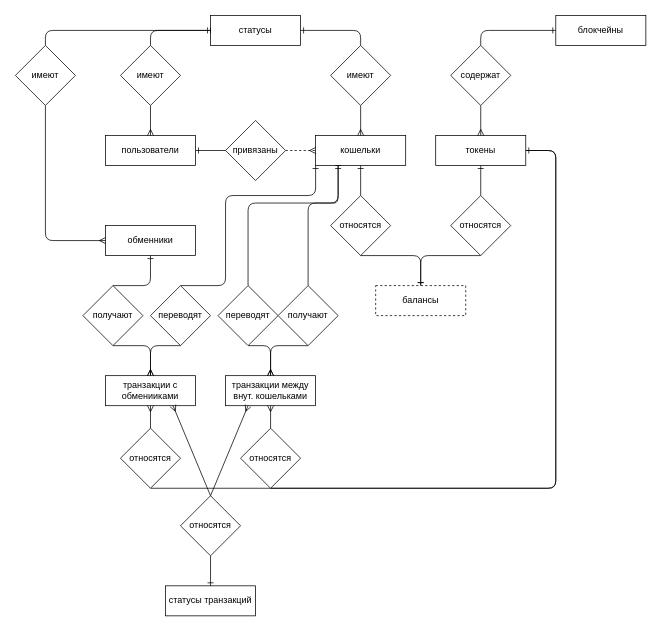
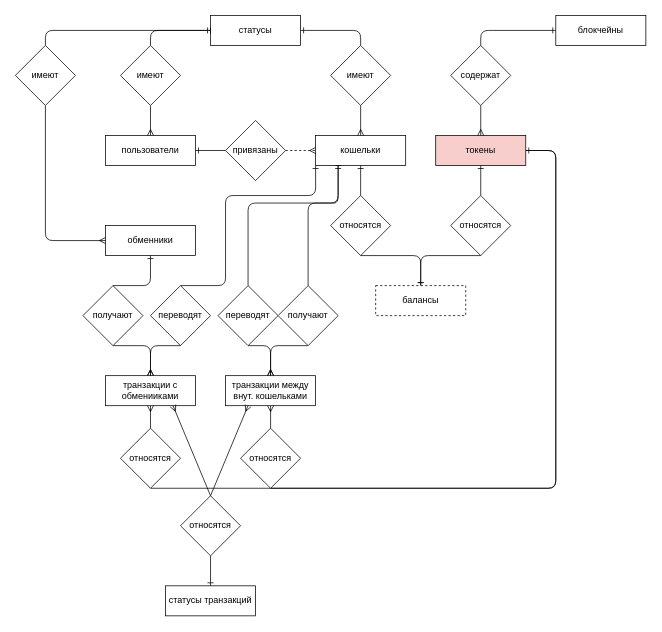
  <mxCell id="0" />
  <mxCell id="1" parent="0" />
  <mxCell id="2" value="пользователи" style="rounded=0;whiteSpace=wrap;html=1;" parent="1" vertex="1"><mxGeometry x="140" y="180" width="120" height="40" as="geometry" /></mxCell>
  <mxCell id="3" value="кошельки" style="rounded=0;whiteSpace=wrap;html=1;" parent="1" vertex="1"><mxGeometry x="420" y="180" width="120" height="40" as="geometry" /></mxCell>
  <mxCell id="4" value="блокчейны" style="rounded=0;whiteSpace=wrap;html=1;" parent="1" vertex="1"><mxGeometry x="740" y="20" width="120" height="40" as="geometry" /></mxCell>
  <mxCell id="5" value="транзакции между&lt;div&gt;внут. кошельками&lt;/div&gt;" style="rounded=0;whiteSpace=wrap;html=1;" parent="1" vertex="1"><mxGeometry x="300" y="500" width="120" height="40" as="geometry" /></mxCell>
  <mxCell id="6" value="транзакции с обменииками" style="rounded=0;whiteSpace=wrap;html=1;" parent="1" vertex="1"><mxGeometry x="140" y="500" width="120" height="40" as="geometry" /></mxCell>
  <mxCell id="7" style="edgeStyle=none;html=1;entryX=0.5;entryY=1;entryDx=0;entryDy=0;exitX=1;exitY=0.5;exitDx=0;exitDy=0;endArrow=none;endFill=0;" parent="1" source="8" target="49" edge="1"><mxGeometry relative="1" as="geometry"><Array as="points"><mxPoint x="740" y="200" /><mxPoint x="740" y="650" /></Array></mxGeometry></mxCell>
- <mxCell id="8" value="токены" style="rounded=0;whiteSpace=wrap;html=1;" parent="1" vertex="1"><mxGeometry x="580" y="180" width="120" height="40" as="geometry" /></mxCell>
+ <mxCell id="8" value="токены" style="rounded=0;whiteSpace=wrap;html=1;fillColor=#f8cecc;" parent="1" vertex="1"><mxGeometry x="580" y="180" width="120" height="40" as="geometry" /></mxCell>
  <mxCell id="9" style="edgeStyle=none;html=1;entryX=1;entryY=0.5;entryDx=0;entryDy=0;endArrow=ERone;endFill=0;" parent="1" source="11" target="2" edge="1"><mxGeometry relative="1" as="geometry" /></mxCell>
  <mxCell id="10" style="edgeStyle=none;html=1;entryX=0;entryY=0.5;entryDx=0;entryDy=0;endArrow=ERmany;endFill=0;dashed=1;" parent="1" source="11" target="3" edge="1"><mxGeometry relative="1" as="geometry" /></mxCell>
  <mxCell id="11" value="привязаны" style="rhombus;whiteSpace=wrap;html=1;" parent="1" vertex="1"><mxGeometry x="300" y="160" width="80" height="80" as="geometry" /></mxCell>
  <mxCell id="12" value="статусы" style="rounded=0;whiteSpace=wrap;html=1;" parent="1" vertex="1"><mxGeometry x="280" y="20" width="120" height="40" as="geometry" /></mxCell>
  <mxCell id="13" style="edgeStyle=none;html=1;entryX=1;entryY=0.5;entryDx=0;entryDy=0;endArrow=ERone;endFill=0;" parent="1" source="15" target="12" edge="1"><mxGeometry relative="1" as="geometry"><Array as="points"><mxPoint x="480" y="40" /></Array></mxGeometry></mxCell>
  <mxCell id="14" style="edgeStyle=none;html=1;entryX=0.5;entryY=0;entryDx=0;entryDy=0;endArrow=ERmany;endFill=0;" parent="1" source="15" target="3" edge="1"><mxGeometry relative="1" as="geometry" /></mxCell>
  <mxCell id="15" value="имеют" style="rhombus;whiteSpace=wrap;html=1;" parent="1" vertex="1"><mxGeometry x="440" y="60" width="80" height="80" as="geometry" /></mxCell>
  <mxCell id="16" style="edgeStyle=none;html=1;entryX=0;entryY=0.5;entryDx=0;entryDy=0;exitX=0.5;exitY=0;exitDx=0;exitDy=0;endArrow=ERone;endFill=0;" parent="1" source="18" target="12" edge="1"><mxGeometry relative="1" as="geometry"><Array as="points"><mxPoint x="200" y="40" /></Array></mxGeometry></mxCell>
  <mxCell id="17" style="edgeStyle=none;html=1;entryX=0.5;entryY=0;entryDx=0;entryDy=0;endArrow=ERmany;endFill=0;" parent="1" source="18" target="2" edge="1"><mxGeometry relative="1" as="geometry" /></mxCell>
  <mxCell id="18" value="имеют" style="rhombus;whiteSpace=wrap;html=1;" parent="1" vertex="1"><mxGeometry x="160" y="60" width="80" height="80" as="geometry" /></mxCell>
  <mxCell id="19" style="edgeStyle=none;html=1;entryX=0;entryY=0.5;entryDx=0;entryDy=0;exitX=0.5;exitY=0;exitDx=0;exitDy=0;endArrow=ERone;endFill=0;" parent="1" source="21" target="4" edge="1"><mxGeometry relative="1" as="geometry"><Array as="points"><mxPoint x="640" y="40" /></Array></mxGeometry></mxCell>
  <mxCell id="20" style="edgeStyle=none;html=1;entryX=0.5;entryY=0;entryDx=0;entryDy=0;endArrow=ERmany;endFill=0;" parent="1" source="21" target="8" edge="1"><mxGeometry relative="1" as="geometry" /></mxCell>
  <mxCell id="21" value="содержат" style="rhombus;whiteSpace=wrap;html=1;" parent="1" vertex="1"><mxGeometry x="600" y="60" width="80" height="80" as="geometry" /></mxCell>
  <mxCell id="22" style="edgeStyle=none;html=1;entryX=0.5;entryY=1;entryDx=0;entryDy=0;endArrow=ERone;endFill=0;" parent="1" source="24" target="8" edge="1"><mxGeometry relative="1" as="geometry" /></mxCell>
  <mxCell id="23" style="edgeStyle=none;html=1;entryX=0.5;entryY=0;entryDx=0;entryDy=0;exitX=0.5;exitY=1;exitDx=0;exitDy=0;endArrow=ERone;endFill=0;" parent="1" source="24" target="25" edge="1"><mxGeometry relative="1" as="geometry"><Array as="points"><mxPoint x="560" y="340" /></Array></mxGeometry></mxCell>
  <mxCell id="24" value="относятся" style="rhombus;whiteSpace=wrap;html=1;" parent="1" vertex="1"><mxGeometry x="600" y="260" width="80" height="80" as="geometry" /></mxCell>
  <mxCell id="25" value="балансы" style="rounded=0;whiteSpace=wrap;html=1;dashed=1;" parent="1" vertex="1"><mxGeometry x="500" y="380" width="120" height="40" as="geometry" /></mxCell>
  <mxCell id="26" style="edgeStyle=none;html=1;entryX=0.5;entryY=1;entryDx=0;entryDy=0;endArrow=ERone;endFill=0;" parent="1" source="28" target="3" edge="1"><mxGeometry relative="1" as="geometry" /></mxCell>
  <mxCell id="27" style="edgeStyle=none;html=1;exitX=0.5;exitY=1;exitDx=0;exitDy=0;entryX=0.5;entryY=0;entryDx=0;entryDy=0;endArrow=ERone;endFill=0;" parent="1" source="28" target="25" edge="1"><mxGeometry relative="1" as="geometry"><Array as="points"><mxPoint x="560" y="340" /></Array></mxGeometry></mxCell>
  <mxCell id="28" value="&lt;span style=&quot;color: rgb(0, 0, 0);&quot;&gt;относятся&lt;/span&gt;" style="rhombus;whiteSpace=wrap;html=1;" parent="1" vertex="1"><mxGeometry x="440" y="260" width="80" height="80" as="geometry" /></mxCell>
  <mxCell id="29" value="обменники" style="rounded=0;whiteSpace=wrap;html=1;" parent="1" vertex="1"><mxGeometry x="140" y="300" width="120" height="40" as="geometry" /></mxCell>
  <mxCell id="30" style="edgeStyle=none;html=1;entryX=0;entryY=0.5;entryDx=0;entryDy=0;exitX=0.5;exitY=0;exitDx=0;exitDy=0;endArrow=baseDash;endFill=0;" parent="1" source="32" target="12" edge="1"><mxGeometry relative="1" as="geometry"><Array as="points"><mxPoint x="60" y="40" /></Array></mxGeometry></mxCell>
  <mxCell id="31" style="edgeStyle=none;html=1;exitX=0.5;exitY=1;exitDx=0;exitDy=0;entryX=0;entryY=0.5;entryDx=0;entryDy=0;endArrow=ERmany;endFill=0;" parent="1" source="32" target="29" edge="1"><mxGeometry relative="1" as="geometry"><Array as="points"><mxPoint x="60" y="320" /></Array></mxGeometry></mxCell>
  <mxCell id="32" value="имеют" style="rhombus;whiteSpace=wrap;html=1;" parent="1" vertex="1"><mxGeometry y="60" width="80" height="80" as="geometry" x="20" /></mxCell>
  <mxCell id="33" style="edgeStyle=none;html=1;entryX=0.5;entryY=1;entryDx=0;entryDy=0;endArrow=ERone;endFill=0;exitX=0.5;exitY=0;exitDx=0;exitDy=0;" parent="1" source="35" target="29" edge="1"><mxGeometry relative="1" as="geometry"><mxPoint x="165" y="395" as="sourcePoint" /><Array as="points"><mxPoint x="200" y="380" /></Array></mxGeometry></mxCell>
  <mxCell id="34" style="edgeStyle=none;html=1;entryX=0.5;entryY=0;entryDx=0;entryDy=0;endArrow=ERmany;endFill=0;exitX=0.5;exitY=1;exitDx=0;exitDy=0;" parent="1" source="35" target="6" edge="1"><mxGeometry relative="1" as="geometry"><Array as="points"><mxPoint x="200" y="460" /></Array></mxGeometry></mxCell>
  <mxCell id="35" value="получают" style="rhombus;whiteSpace=wrap;html=1;" parent="1" vertex="1"><mxGeometry x="110" y="380" width="80" height="80" as="geometry" /></mxCell>
  <mxCell id="36" style="edgeStyle=none;html=1;entryX=0.5;entryY=0;entryDx=0;entryDy=0;exitX=0.5;exitY=1;exitDx=0;exitDy=0;endArrow=ERmany;endFill=0;" parent="1" source="38" target="6" edge="1"><mxGeometry relative="1" as="geometry"><Array as="points"><mxPoint x="200" y="460" /></Array></mxGeometry></mxCell>
  <mxCell id="37" style="edgeStyle=none;html=1;exitX=0.5;exitY=0;exitDx=0;exitDy=0;entryX=0;entryY=1;entryDx=0;entryDy=0;endArrow=ERone;endFill=0;" parent="1" source="38" target="3" edge="1"><mxGeometry relative="1" as="geometry"><Array as="points"><mxPoint x="300" y="380" /><mxPoint x="300" y="260" /><mxPoint x="420" y="260" /></Array></mxGeometry></mxCell>
  <mxCell id="38" value="переводят" style="rhombus;whiteSpace=wrap;html=1;" parent="1" vertex="1"><mxGeometry x="200" y="380" width="80" height="80" as="geometry" /></mxCell>
  <mxCell id="39" style="edgeStyle=none;html=1;entryX=0.25;entryY=1;entryDx=0;entryDy=0;endArrow=ERone;endFill=0;" parent="1" source="41" target="3" edge="1"><mxGeometry relative="1" as="geometry"><Array as="points"><mxPoint x="330" y="270" /><mxPoint x="450" y="270" /></Array></mxGeometry></mxCell>
  <mxCell id="40" style="edgeStyle=none;html=1;entryX=0.5;entryY=0;entryDx=0;entryDy=0;exitX=0.5;exitY=1;exitDx=0;exitDy=0;endArrow=ERmany;endFill=0;" parent="1" source="41" target="5" edge="1"><mxGeometry relative="1" as="geometry"><Array as="points"><mxPoint x="360" y="460" /></Array></mxGeometry></mxCell>
  <mxCell id="41" value="переводят" style="rhombus;whiteSpace=wrap;html=1;" parent="1" vertex="1"><mxGeometry x="290" y="380" width="80" height="80" as="geometry" /></mxCell>
  <mxCell id="42" style="edgeStyle=none;html=1;entryX=0.25;entryY=1;entryDx=0;entryDy=0;endArrow=baseDash;endFill=0;" parent="1" source="44" target="3" edge="1"><mxGeometry relative="1" as="geometry"><Array as="points"><mxPoint x="410" y="270" /><mxPoint x="430" y="270" /><mxPoint x="450" y="270" /></Array></mxGeometry></mxCell>
  <mxCell id="43" style="edgeStyle=none;html=1;entryX=0.5;entryY=0;entryDx=0;entryDy=0;exitX=0.5;exitY=1;exitDx=0;exitDy=0;endArrow=ERmany;endFill=0;" parent="1" source="44" target="5" edge="1"><mxGeometry relative="1" as="geometry"><mxPoint x="450" y="510" as="targetPoint" /><Array as="points"><mxPoint x="360" y="460" /></Array></mxGeometry></mxCell>
  <mxCell id="44" value="получают" style="rhombus;whiteSpace=wrap;html=1;" parent="1" vertex="1"><mxGeometry x="370" y="380" width="80" height="80" as="geometry" /></mxCell>
  <mxCell id="45" style="edgeStyle=none;html=1;entryX=1;entryY=0.5;entryDx=0;entryDy=0;exitX=0.5;exitY=1;exitDx=0;exitDy=0;endArrow=ERone;endFill=0;" parent="1" source="47" target="8" edge="1"><mxGeometry relative="1" as="geometry"><Array as="points"><mxPoint x="740" y="650" /><mxPoint x="740" y="200" /></Array></mxGeometry></mxCell>
  <mxCell id="46" style="edgeStyle=none;html=1;entryX=0.5;entryY=1;entryDx=0;entryDy=0;endArrow=ERmany;endFill=0;" parent="1" source="47" target="5" edge="1"><mxGeometry relative="1" as="geometry" /></mxCell>
  <mxCell id="47" value="относятся" style="rhombus;whiteSpace=wrap;html=1;" parent="1" vertex="1"><mxGeometry x="320" y="570" width="80" height="80" as="geometry" /></mxCell>
  <mxCell id="48" style="edgeStyle=none;html=1;entryX=0.5;entryY=1;entryDx=0;entryDy=0;endArrow=ERmany;endFill=0;" parent="1" source="49" target="6" edge="1"><mxGeometry relative="1" as="geometry" /></mxCell>
  <mxCell id="49" value="относятся" style="rhombus;whiteSpace=wrap;html=1;" parent="1" vertex="1"><mxGeometry x="160" y="570" width="80" height="80" as="geometry" /></mxCell>
  <mxCell id="50" value="статусы транзакций" style="rounded=0;whiteSpace=wrap;html=1;" vertex="1" parent="1"><mxGeometry x="220" y="780" width="120" height="40" as="geometry" /></mxCell>
  <mxCell id="51" style="edgeStyle=none;html=1;entryX=0.5;entryY=0;entryDx=0;entryDy=0;endArrow=ERone;endFill=0;" edge="1" parent="1" source="54" target="50"><mxGeometry relative="1" as="geometry" /></mxCell>
  <mxCell id="52" style="edgeStyle=none;html=1;exitX=0.5;exitY=0;exitDx=0;exitDy=0;entryX=0.75;entryY=1;entryDx=0;entryDy=0;endArrow=ERmany;endFill=0;" edge="1" parent="1" source="54" target="6"><mxGeometry relative="1" as="geometry" /></mxCell>
  <mxCell id="53" style="edgeStyle=none;html=1;entryX=0.25;entryY=1;entryDx=0;entryDy=0;exitX=0.5;exitY=0;exitDx=0;exitDy=0;endArrow=ERmany;endFill=0;" edge="1" parent="1" source="54" target="5"><mxGeometry relative="1" as="geometry" /></mxCell>
  <mxCell id="54" value="относятся" style="rhombus;whiteSpace=wrap;html=1;" vertex="1" parent="1"><mxGeometry x="240" y="660" width="80" height="80" as="geometry" /></mxCell>
